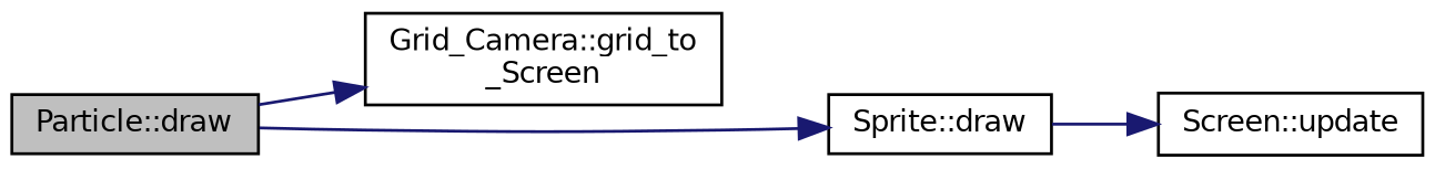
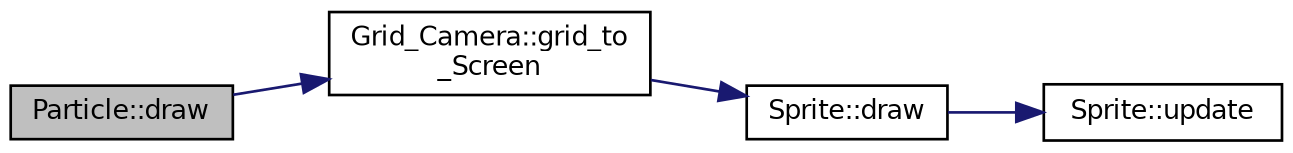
  digraph {
    rankdir=LR
    node [color=black fillcolor=white fontname=Helvetica fontsize=10 shape=record style=filled]
    edge [color=midnightblue fontname=Helvetica fontsize=10 labelfontname=Helvetica labelfontsize=10 style=solid]
    n1 [fillcolor=grey75 fontcolor=black height=0.2 label="Particle::draw" width=0.4]
    n2 [height=0.2 label="Grid_Camera::grid_to\l_Screen" width=0.4]
    n3 [height=0.2 label="Sprite::draw" width=0.4]
-   n4 [height=0.2 label="Screen::update" width=0.4]
+   n4 [height=0.2 label="Sprite::update" width=0.4]
    n1 -> n2
-   n1 -> n3
+   n2 -> n3
    n3 -> n4
  }
